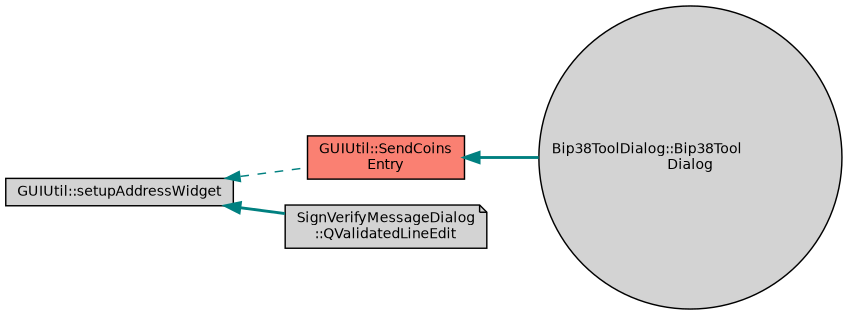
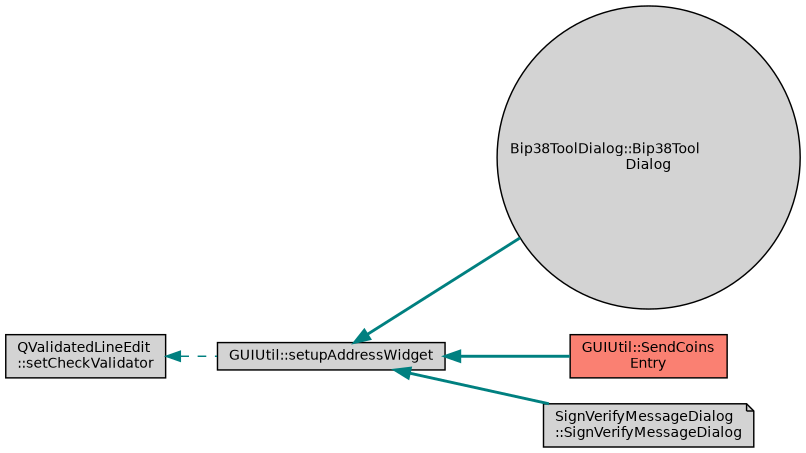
  digraph {
    rankdir=LR
    node [color=black fillcolor=lightgrey fontname=Helvetica fontsize=10 shape=box style=filled]
    edge [color=teal dir=back fontname=Helvetica fontsize=10 labelfontname=Helvetica labelfontsize=10 style=dashed]
+   n1 [fontcolor=black height=0.2 label="QValidatedLineEdit\l::setCheckValidator" width=0.4]
    n2 [height=0.2 label="GUIUtil::setupAddressWidget" width=0.4]
    n3 [height=0.2 label="Bip38ToolDialog::Bip38Tool\lDialog" shape=circle width=0.4]
    n4 [fillcolor=salmon height=0.2 label="GUIUtil::SendCoins\lEntry" width=0.4]
-   n5 [height=0.2 label="SignVerifyMessageDialog\l::QValidatedLineEdit" shape=note width=0.4]
-   n4 -> n3 [style=bold]
-   n2 -> n4
+   n5 [height=0.2 label="SignVerifyMessageDialog\l::SignVerifyMessageDialog" shape=note width=0.4]
+   n1 -> n2
+   n2 -> n3 [style=bold]
+   n2 -> n4 [style=bold]
    n2 -> n5 [style=bold]
  }
